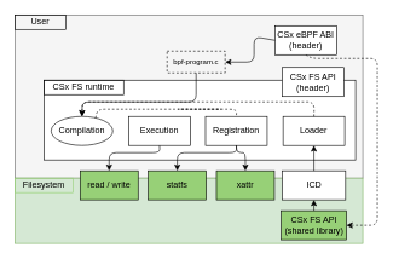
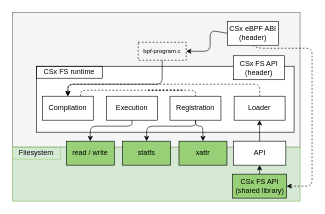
  <mxCell id="0" />
  <mxCell id="1" parent="0" />
  <mxCell id="2" value="" style="rounded=0;whiteSpace=wrap;html=1;fillColor=#f5f5f5;strokeColor=#666666;fontColor=#333333;" parent="1" vertex="1"><mxGeometry x="20" y="20" width="480" height="225" as="geometry" /></mxCell>
  <mxCell id="3" value="bpf-program.c" style="rounded=0;whiteSpace=wrap;html=1;strokeColor=#000000;fillColor=none;gradientColor=none;fontSize=10;align=center;dashed=1;" parent="1" vertex="1"><mxGeometry x="230" y="70" width="80" height="30" as="geometry" /></mxCell>
- <mxCell id="4" value="User" style="text;html=1;fillColor=none;align=center;verticalAlign=middle;whiteSpace=wrap;rounded=0;strokeColor=#000000;" vertex="1" parent="1"><mxGeometry x="20" y="20" width="70" height="20" as="geometry" /></mxCell>
  <mxCell id="5" value="" style="rounded=0;whiteSpace=wrap;html=1;fillColor=#d5e8d4;strokeColor=#82b366;" vertex="1" parent="1"><mxGeometry x="20" y="245" width="480" height="90" as="geometry" /></mxCell>
  <mxCell id="6" value="Filesystem" style="text;html=1;fillColor=none;align=center;verticalAlign=middle;whiteSpace=wrap;rounded=0;strokeColor=#97D077;" vertex="1" parent="1"><mxGeometry x="20" y="245" width="80" height="20" as="geometry" /></mxCell>
- <mxCell id="7" value="ICD" style="rounded=0;whiteSpace=wrap;html=1;" vertex="1" parent="1"><mxGeometry x="388.75" y="235" width="87.5" height="40" as="geometry" /></mxCell>
+ <mxCell id="7" value="API" style="rounded=0;whiteSpace=wrap;html=1;" vertex="1" parent="1"><mxGeometry x="388.75" y="235" width="87.5" height="40" as="geometry" /></mxCell>
  <mxCell id="8" value="&lt;div&gt;CSx FS API&lt;/div&gt;&lt;div&gt;(shared library)&lt;br&gt;&lt;/div&gt;" style="rounded=0;whiteSpace=wrap;html=1;fillColor=#97D077;" vertex="1" parent="1"><mxGeometry x="387.5" y="290" width="90" height="40" as="geometry" /></mxCell>
  <mxCell id="9" value="" style="endArrow=classic;html=1;fillColor=#ffffff;fontSize=10;dashed=1;entryX=1;entryY=0.5;entryDx=0;entryDy=0;exitX=0.5;exitY=1;exitDx=0;exitDy=0;" edge="1" parent="1" source="28" target="8"><mxGeometry width="50" height="50" relative="1" as="geometry"><mxPoint x="326" y="90" as="sourcePoint" /><mxPoint x="550" y="270" as="targetPoint" /><Array as="points"><mxPoint x="430" y="80" /><mxPoint x="520" y="80" /><mxPoint x="520" y="310" /></Array></mxGeometry></mxCell>
  <mxCell id="10" value="" style="endArrow=classic;html=1;fillColor=#ffffff;fontSize=10;exitX=0.5;exitY=0;exitDx=0;exitDy=0;entryX=0.5;entryY=1;entryDx=0;entryDy=0;" edge="1" parent="1" source="8" target="7"><mxGeometry width="50" height="50" relative="1" as="geometry"><mxPoint x="402.5" y="240" as="sourcePoint" /><mxPoint x="347.5" y="220" as="targetPoint" /><Array as="points" /></mxGeometry></mxCell>
  <mxCell id="11" value="" style="rounded=0;whiteSpace=wrap;html=1;" vertex="1" parent="1"><mxGeometry x="60" y="110" width="430" height="110" as="geometry" /></mxCell>
  <mxCell id="12" value="CSx FS runtime" style="text;html=1;fillColor=none;align=center;verticalAlign=middle;whiteSpace=wrap;rounded=0;strokeColor=#000000;" vertex="1" parent="1"><mxGeometry x="60" y="110" width="110" height="20" as="geometry" /></mxCell>
  <mxCell id="13" value="Loader" style="rounded=0;whiteSpace=wrap;html=1;" vertex="1" parent="1"><mxGeometry x="390" y="160" width="85" height="40" as="geometry" /></mxCell>
  <mxCell id="14" value="" style="endArrow=classic;html=1;fillColor=#ffffff;fontSize=10;exitX=0.5;exitY=0;exitDx=0;exitDy=0;entryX=0.5;entryY=1;entryDx=0;entryDy=0;" edge="1" parent="1" source="7" target="13"><mxGeometry width="50" height="50" relative="1" as="geometry"><mxPoint x="445" y="90" as="sourcePoint" /><mxPoint x="385" y="135" as="targetPoint" /><Array as="points" /></mxGeometry></mxCell>
- <mxCell id="15" value="Compilation" style="ellipse;whiteSpace=wrap;html=1;" vertex="1" parent="1"><mxGeometry x="70" y="160" width="85" height="40" as="geometry" /></mxCell>
+ <mxCell id="15" value="Compilation" style="rounded=0;whiteSpace=wrap;html=1;" vertex="1" parent="1"><mxGeometry x="70" y="160" width="85" height="40" as="geometry" /></mxCell>
  <mxCell id="16" value="Registration" style="rounded=0;whiteSpace=wrap;html=1;" vertex="1" parent="1"><mxGeometry x="283" y="160" width="85" height="40" as="geometry" /></mxCell>
  <mxCell id="17" value="statfs" style="rounded=0;whiteSpace=wrap;html=1;fillColor=#97D077;" vertex="1" parent="1"><mxGeometry x="204" y="235" width="80" height="40" as="geometry" /></mxCell>
  <mxCell id="18" value="xattr" style="rounded=0;whiteSpace=wrap;html=1;fillColor=#97D077;" vertex="1" parent="1"><mxGeometry x="298" y="235" width="80" height="40" as="geometry" /></mxCell>
  <mxCell id="19" value="" style="endArrow=classic;html=1;fillColor=#ffffff;fontSize=10;exitX=0.5;exitY=1;exitDx=0;exitDy=0;entryX=0.5;entryY=0;entryDx=0;entryDy=0;" edge="1" parent="1" source="16" target="17"><mxGeometry width="50" height="50" relative="1" as="geometry"><mxPoint x="402.5" y="240" as="sourcePoint" /><mxPoint x="322.5" y="210" as="targetPoint" /><Array as="points"><mxPoint x="326" y="210" /><mxPoint x="244" y="210" /></Array></mxGeometry></mxCell>
  <mxCell id="20" value="" style="endArrow=classic;html=1;fillColor=#ffffff;fontSize=10;exitX=0.5;exitY=1;exitDx=0;exitDy=0;entryX=0.5;entryY=0;entryDx=0;entryDy=0;" edge="1" parent="1" source="16" target="18"><mxGeometry width="50" height="50" relative="1" as="geometry"><mxPoint x="222.5" y="210" as="sourcePoint" /><mxPoint x="270" y="230" as="targetPoint" /><Array as="points"><mxPoint x="326" y="210" /><mxPoint x="338" y="210" /></Array></mxGeometry></mxCell>
  <mxCell id="21" value="" style="endArrow=classic;html=1;fillColor=#ffffff;fontSize=10;exitX=0.5;exitY=1;exitDx=0;exitDy=0;entryX=0.5;entryY=0;entryDx=0;entryDy=0;" edge="1" parent="1" source="3" target="15"><mxGeometry width="50" height="50" relative="1" as="geometry"><mxPoint x="443.75" y="60" as="sourcePoint" /><mxPoint x="383.75" y="95" as="targetPoint" /><Array as="points"><mxPoint x="270" y="140" /><mxPoint x="113" y="140" /></Array></mxGeometry></mxCell>
  <mxCell id="22" value="" style="endArrow=classic;html=1;fillColor=#ffffff;fontSize=10;exitX=0.5;exitY=0;exitDx=0;exitDy=0;dashed=1;entryX=0.5;entryY=0;entryDx=0;entryDy=0;" edge="1" parent="1" source="13" target="15"><mxGeometry width="50" height="50" relative="1" as="geometry"><mxPoint x="443.75" y="20" as="sourcePoint" /><mxPoint x="486.25" y="300" as="targetPoint" /><Array as="points"><mxPoint x="433" y="140" /><mxPoint x="300" y="140" /><mxPoint x="230" y="140" /><mxPoint x="113" y="140" /></Array></mxGeometry></mxCell>
  <mxCell id="23" value="Execution" style="rounded=0;whiteSpace=wrap;html=1;" vertex="1" parent="1"><mxGeometry x="177" y="160" width="85" height="40" as="geometry" /></mxCell>
  <mxCell id="24" value="read / write" style="rounded=0;whiteSpace=wrap;html=1;fillColor=#97D077;" vertex="1" parent="1"><mxGeometry x="110" y="235" width="80" height="40" as="geometry" /></mxCell>
  <mxCell id="25" value="" style="endArrow=none;html=1;fillColor=#ffffff;fontSize=10;exitX=0.75;exitY=0;exitDx=0;exitDy=0;dashed=1;entryX=0.5;entryY=0;entryDx=0;entryDy=0;endFill=0;" edge="1" parent="1" source="15" target="16"><mxGeometry width="50" height="50" relative="1" as="geometry"><mxPoint x="442.5" y="170" as="sourcePoint" /><mxPoint x="122.5" y="170" as="targetPoint" /><Array as="points"><mxPoint x="134" y="150" /><mxPoint y="150" x="310" /><mxPoint x="240" y="150" /><mxPoint x="326" y="150" /></Array></mxGeometry></mxCell>
  <mxCell id="26" value="" style="endArrow=classic;html=1;fillColor=#ffffff;fontSize=10;exitX=0.5;exitY=1;exitDx=0;exitDy=0;entryX=0.5;entryY=0;entryDx=0;entryDy=0;" edge="1" parent="1" source="23" target="24"><mxGeometry width="50" height="50" relative="1" as="geometry"><mxPoint x="335.5" y="210" as="sourcePoint" /><mxPoint x="254" y="245" as="targetPoint" /><Array as="points"><mxPoint x="220" y="210" /><mxPoint x="150" y="210" /></Array></mxGeometry></mxCell>
  <mxCell id="27" value="CSx FS API (header)" style="rounded=0;whiteSpace=wrap;html=1;" vertex="1" parent="1"><mxGeometry x="388.75" y="92.5" width="85" height="40" as="geometry" /></mxCell>
  <mxCell id="28" value="CSx eBPF ABI (header)" style="rounded=0;whiteSpace=wrap;html=1;" vertex="1" parent="1"><mxGeometry x="378.75" y="35" width="85" height="40" as="geometry" /></mxCell>
  <mxCell id="29" value="" style="endArrow=classic;html=1;fillColor=#ffffff;fontSize=10;exitX=0;exitY=0.5;exitDx=0;exitDy=0;entryX=1;entryY=0.5;entryDx=0;entryDy=0;" edge="1" parent="1" source="28" target="3"><mxGeometry width="50" height="50" relative="1" as="geometry"><mxPoint x="280" y="102.5" as="sourcePoint" /><mxPoint x="122.5" y="170" as="targetPoint" /><Array as="points"><mxPoint x="350" y="50" /><mxPoint x="350" y="85" /></Array></mxGeometry></mxCell>
